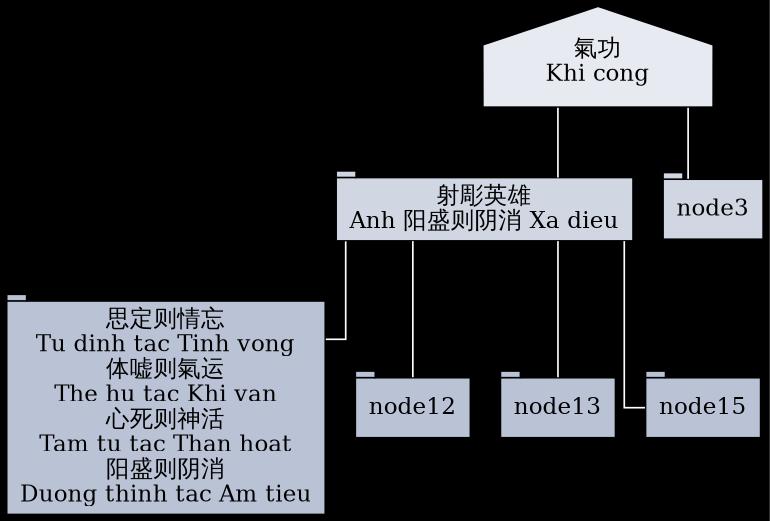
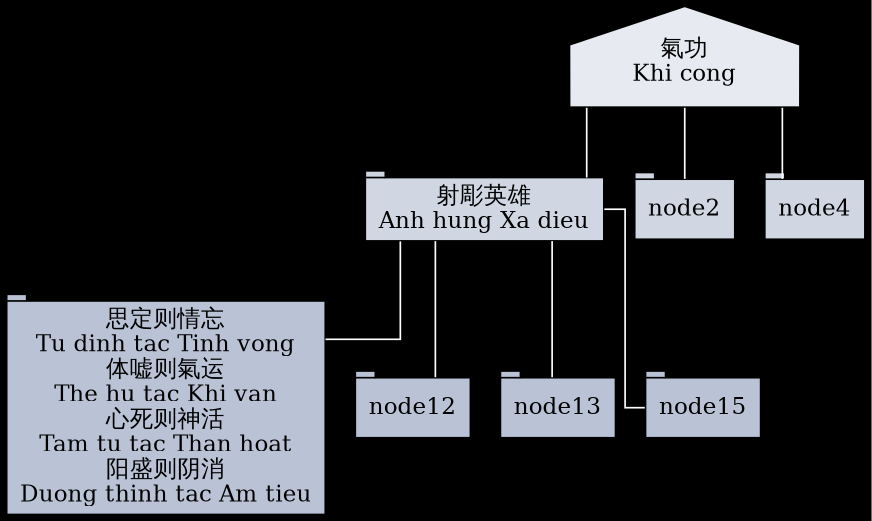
  graph {
    bgcolor=black
    splines=ortho
    node [fillcolor="#b9c3d5" shape=tab style=filled]
    edge [color=white]
    n1 [fillcolor="#e7ebf1" label="氣功\nKhi cong" shape=house]
-   n2 [fillcolor="#d0d7e3" label="射彫英雄\nAnh 阳盛则阴消 Xa dieu"]
-   node3 [fillcolor="#d0d7e3"]
+   n2 [fillcolor="#d0d7e3" label="射彫英雄\nAnh hung Xa dieu"]
+   node2 [fillcolor="#d0d7e3"]
+   node3 [fillcolor="#d0d7e3" label=node4]
    n5 [label="思定则情忘\nTu dinh tac Tinh vong\n体嘘则氣运\nThe hu tac Khi van\n心死则神活\nTam tu tac Than hoat\n阳盛则阴消\nDuong thinh tac Am tieu"]
    node12
    node13
    node15
    n1 -- n2
+   n1 -- node2
    n1 -- node3
    n2 -- n5
    n2 -- node12
    n2 -- node13
    n2 -- node15
  }
